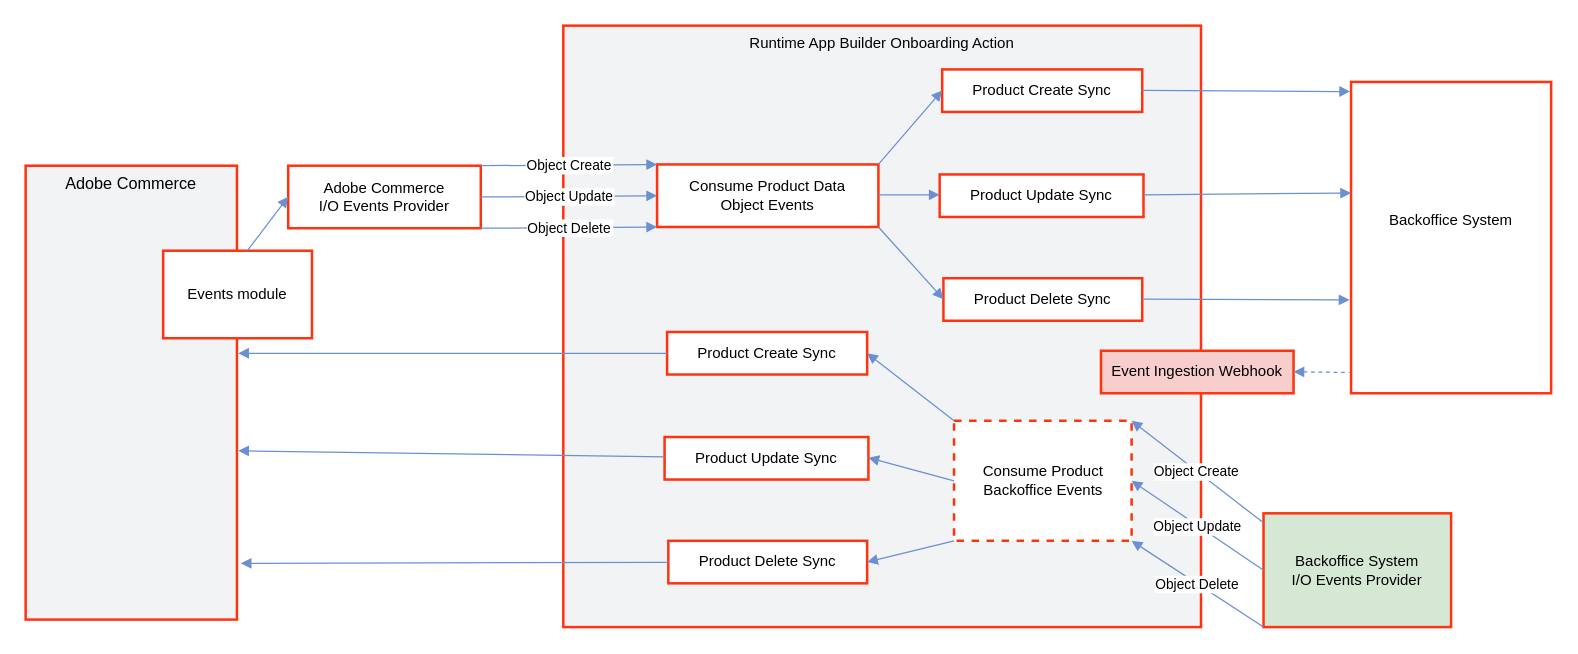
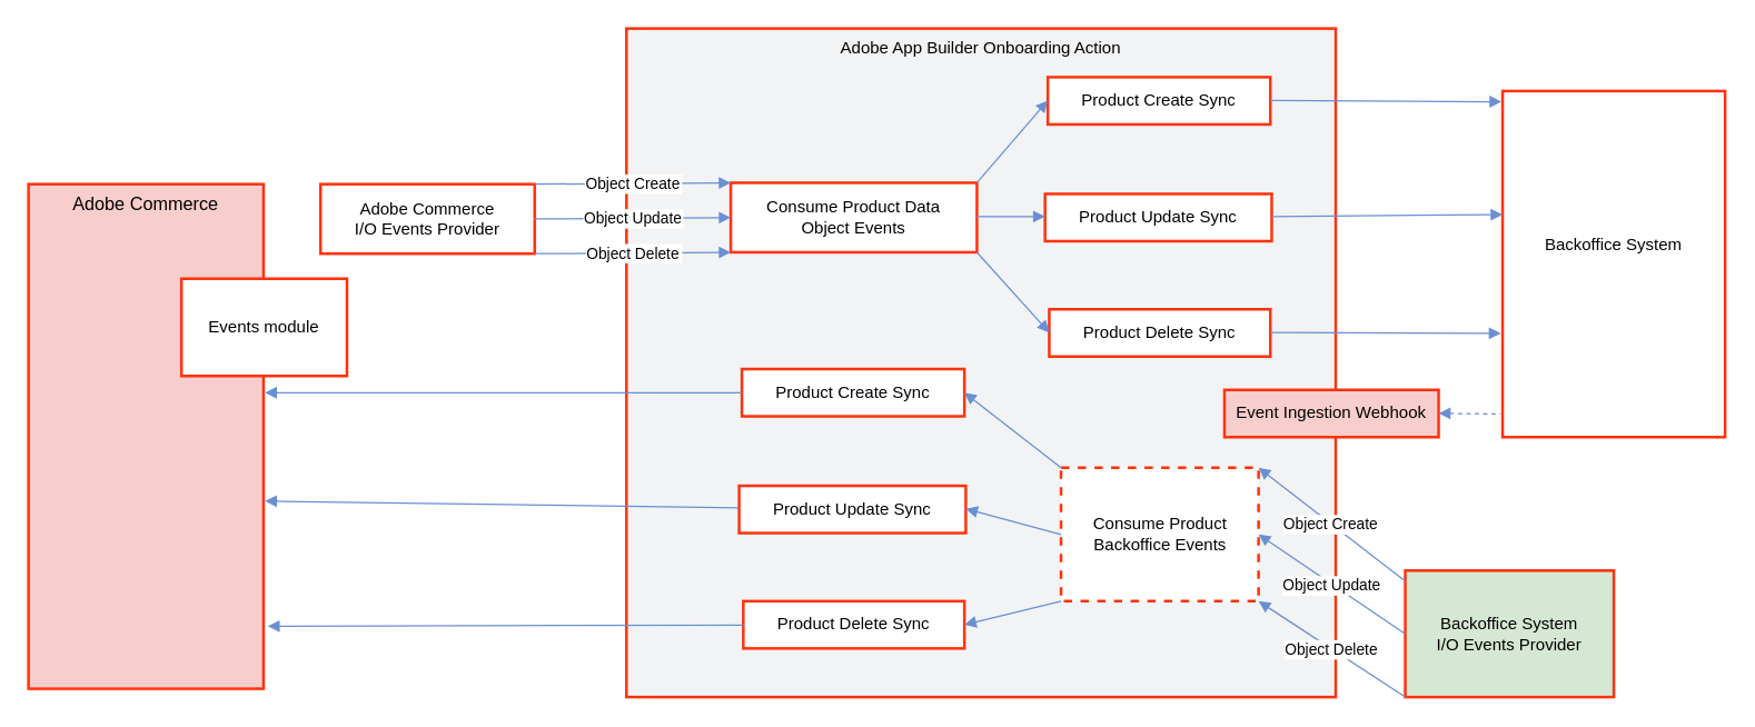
  <mxCell id="0" />
  <mxCell id="1" parent="0" />
- <mxCell id="2" value="Runtime App Builder Onboarding Action" style="whiteSpace=wrap;strokeWidth=2;verticalAlign=top;strokeColor=#FF330F;fillColor=#F2F3F5;" parent="1" vertex="1"><mxGeometry x="450" y="20" width="510" height="481" as="geometry" /></mxCell>
+ <mxCell id="2" value="Adobe App Builder Onboarding Action" style="whiteSpace=wrap;strokeWidth=2;verticalAlign=top;strokeColor=#FF330F;fillColor=#F2F3F5;" parent="1" vertex="1"><mxGeometry x="450" y="20" width="510" height="481" as="geometry" /></mxCell>
  <mxCell id="3" value="Consume Product Data&#10;Object Events" style="whiteSpace=wrap;strokeWidth=2;strokeColor=#FF330F;" parent="1" vertex="1"><mxGeometry x="525" y="131" width="177" height="50" as="geometry" /></mxCell>
  <mxCell id="4" value="Product Create Sync" style="whiteSpace=wrap;strokeWidth=2;strokeColor=#FF330F;" parent="1" vertex="1"><mxGeometry x="753" y="55" width="160" height="34" as="geometry" /></mxCell>
  <mxCell id="5" value="Product Update Sync" style="whiteSpace=wrap;strokeWidth=2;strokeColor=#FF330F;" parent="1" vertex="1"><mxGeometry x="751" y="139" width="163" height="34" as="geometry" /></mxCell>
  <mxCell id="6" value="Product Delete Sync" style="whiteSpace=wrap;strokeWidth=2;strokeColor=#FF330F;" parent="1" vertex="1"><mxGeometry x="754" y="222" width="159" height="34" as="geometry" /></mxCell>
  <mxCell id="7" value="Product Create Sync" style="whiteSpace=wrap;strokeWidth=2;strokeColor=#FF330F;" parent="1" vertex="1"><mxGeometry x="533" y="265" width="160" height="34" as="geometry" /></mxCell>
  <mxCell id="8" value="Product Update Sync" style="whiteSpace=wrap;strokeWidth=2;strokeColor=#FF330F;" parent="1" vertex="1"><mxGeometry x="531" y="349" width="163" height="34" as="geometry" /></mxCell>
  <mxCell id="9" value="Product Delete Sync" style="whiteSpace=wrap;strokeWidth=2;strokeColor=#FF330F;" parent="1" vertex="1"><mxGeometry x="534" y="432" width="159" height="34" as="geometry" /></mxCell>
  <mxCell id="10" value="Consume Product &#10; Backoffice Events" style="whiteSpace=wrap;strokeWidth=2;strokeColor=#FF330F;dashed=1;" parent="1" vertex="1"><mxGeometry x="762.5" y="336" width="142" height="96" as="geometry" /></mxCell>
- <mxCell id="11" value="Adobe Commerce" style="whiteSpace=wrap;strokeWidth=2;verticalAlign=top;strokeColor=#FF330F;fontSize=13;fillColor=#F2F3F5;" parent="1" vertex="1"><mxGeometry x="20" y="132" width="169" height="363" as="geometry" /></mxCell>
+ <mxCell id="11" value="Adobe Commerce" style="whiteSpace=wrap;strokeWidth=2;verticalAlign=top;strokeColor=#FF330F;fontSize=13;fillColor=#f8cecc;" parent="1" vertex="1"><mxGeometry x="20" y="132" width="169" height="363" as="geometry" /></mxCell>
  <mxCell id="12" value="Events module" style="whiteSpace=wrap;strokeWidth=2;strokeColor=#FF330F;" parent="1" vertex="1"><mxGeometry x="130" y="200" width="119" height="70" as="geometry" /></mxCell>
  <mxCell id="13" value="Adobe Commerce &#10;I/O Events Provider" style="whiteSpace=wrap;strokeWidth=2;strokeColor=#FF330F;" parent="1" vertex="1"><mxGeometry x="230" y="132" width="154" height="50" as="geometry" /></mxCell>
  <mxCell id="14" value="Backoffice System &#10; I/O Events Provider" style="boundedLbl=1;backgroundOutline=1;size=10;strokeWidth=2;whiteSpace=wrap;strokeColor=#FF330F;fillColor=#d5e8d4;" parent="1" vertex="1"><mxGeometry x="1010" y="410" width="150" height="91" as="geometry" /></mxCell>
  <mxCell id="15" value="Backoffice System&#10;&#10;" style="boundedLbl=1;backgroundOutline=1;size=10;strokeWidth=2;whiteSpace=wrap;strokeColor=#FF330F;" parent="1" vertex="1"><mxGeometry x="1080" y="65" width="160" height="249" as="geometry" /></mxCell>
  <mxCell id="16" value="Event Ingestion Webhook" style="whiteSpace=wrap;strokeWidth=2;strokeColor=#FF330F;fillColor=#f8cecc;" parent="1" vertex="1"><mxGeometry x="880" y="280" width="154" height="34" as="geometry" /></mxCell>
- <mxCell id="17" value="" style="curved=1;startArrow=none;endArrow=block;exitX=0.565;exitY=0.007;entryX=0.003;entryY=0.497;rounded=0;strokeColor=#6A90D2;" parent="1" source="12" target="13" edge="1"><mxGeometry relative="1" as="geometry" /></mxCell>
  <mxCell id="18" value="Object Create" style="curved=1;startArrow=none;endArrow=block;exitX=1;exitY=0;rounded=0;exitDx=0;exitDy=0;entryX=0;entryY=0;entryDx=0;entryDy=0;strokeColor=#6A90D2;" parent="1" source="13" target="3" edge="1"><mxGeometry relative="1" as="geometry"><mxPoint x="630" y="140" as="targetPoint" /></mxGeometry></mxCell>
  <mxCell id="19" value="Object Update" style="curved=1;startArrow=none;endArrow=block;exitX=1;exitY=0.5;entryX=0;entryY=0.5;rounded=0;exitDx=0;exitDy=0;entryDx=0;entryDy=0;strokeColor=#6A90D2;" parent="1" source="13" target="3" edge="1"><mxGeometry relative="1" as="geometry" /></mxCell>
  <mxCell id="20" value="Object Delete" style="curved=1;startArrow=none;endArrow=block;exitX=1;exitY=1;entryX=0;entryY=1;rounded=0;exitDx=0;exitDy=0;entryDx=0;entryDy=0;strokeColor=#6A90D2;" parent="1" source="13" target="3" edge="1"><mxGeometry relative="1" as="geometry" /></mxCell>
  <mxCell id="21" value="" style="curved=1;startArrow=none;endArrow=block;exitX=1;exitY=0;entryX=0.001;entryY=0.493;rounded=0;exitDx=0;exitDy=0;strokeColor=#6A90D2;endFill=1;" parent="1" source="3" target="4" edge="1"><mxGeometry relative="1" as="geometry" /></mxCell>
  <mxCell id="22" value="" style="curved=1;startArrow=none;endArrow=block;exitX=1.0;exitY=0.493;rounded=0;strokeColor=#6A90D2;entryX=-0.005;entryY=0.031;entryDx=0;entryDy=0;entryPerimeter=0;" parent="1" source="4" target="15" edge="1"><mxGeometry relative="1" as="geometry"><mxPoint x="1110" y="72" as="targetPoint" /></mxGeometry></mxCell>
  <mxCell id="23" value="" style="curved=1;startArrow=none;endArrow=block;exitX=0.996;exitY=0.485;entryX=0.002;entryY=0.478;rounded=0;strokeColor=#6A90D2;endFill=1;" parent="1" source="3" target="5" edge="1"><mxGeometry relative="1" as="geometry"><Array as="points" /></mxGeometry></mxCell>
  <mxCell id="24" value="" style="curved=1;startArrow=none;endArrow=block;exitX=1.005;exitY=0.478;entryX=0;entryY=0.357;rounded=0;entryDx=0;entryDy=0;entryPerimeter=0;strokeColor=#6A90D2;" parent="1" source="5" target="15" edge="1"><mxGeometry relative="1" as="geometry" /></mxCell>
  <mxCell id="25" value="" style="curved=1;startArrow=none;endArrow=block;exitX=1;exitY=1;entryX=-0.002;entryY=0.493;rounded=0;exitDx=0;exitDy=0;strokeColor=#6A90D2;endFill=1;" parent="1" source="3" target="6" edge="1"><mxGeometry relative="1" as="geometry" /></mxCell>
  <mxCell id="26" value="" style="curved=1;startArrow=none;endArrow=block;exitX=0.997;exitY=0.493;rounded=0;strokeColor=#6A90D2;entryX=-0.008;entryY=0.7;entryDx=0;entryDy=0;entryPerimeter=0;" parent="1" source="6" target="15" edge="1"><mxGeometry relative="1" as="geometry"><mxPoint x="1080" y="239" as="targetPoint" /></mxGeometry></mxCell>
  <mxCell id="27" value="Object Create" style="curved=1;startArrow=block;endArrow=none;exitX=1;exitY=0;entryX=-0.001;entryY=0.083;rounded=0;exitDx=0;exitDy=0;startFill=1;strokeColor=#6A90D2;" parent="1" source="10" target="14" edge="1"><mxGeometry x="-0.003" relative="1" as="geometry"><mxPoint as="offset" /></mxGeometry></mxCell>
  <mxCell id="28" value="Object Update" style="curved=1;startArrow=block;endArrow=none;exitX=1;exitY=0.5;entryX=0;entryY=0.5;rounded=0;exitDx=0;exitDy=0;entryDx=0;entryDy=0;startFill=1;strokeColor=#6A90D2;" parent="1" source="10" target="14" edge="1"><mxGeometry relative="1" as="geometry" /></mxCell>
  <mxCell id="29" value="Object Delete" style="curved=0;startArrow=block;endArrow=none;exitX=1;exitY=1;rounded=0;exitDx=0;exitDy=0;entryX=0;entryY=1;entryDx=0;entryDy=0;startFill=1;strokeColor=#6A90D2;" parent="1" source="10" target="14" edge="1"><mxGeometry relative="1" as="geometry"><Array as="points" /><mxPoint x="1190" y="410" as="targetPoint" /></mxGeometry></mxCell>
  <mxCell id="30" value="" style="curved=1;startArrow=block;endArrow=none;exitX=1.001;exitY=0.496;entryX=-0.008;entryY=0.933;rounded=0;entryDx=0;entryDy=0;entryPerimeter=0;startFill=1;strokeColor=#6A90D2;dashed=1;" parent="1" source="16" target="15" edge="1"><mxGeometry relative="1" as="geometry" /></mxCell>
  <mxCell id="31" value="" style="curved=1;startArrow=block;endArrow=none;exitX=1.0;exitY=0.5;entryX=0;entryY=0;rounded=0;entryDx=0;entryDy=0;startFill=1;strokeColor=#6A90D2;" parent="1" source="7" target="10" edge="1"><mxGeometry relative="1" as="geometry" /></mxCell>
  <mxCell id="32" value="" style="curved=1;startArrow=block;endArrow=none;exitX=1.005;exitY=0.485;entryX=0;entryY=0.5;rounded=0;entryDx=0;entryDy=0;startFill=1;strokeColor=#6A90D2;" parent="1" source="8" target="10" edge="1"><mxGeometry relative="1" as="geometry" /></mxCell>
  <mxCell id="33" value="" style="curved=1;startArrow=block;endArrow=none;exitX=0.997;exitY=0.5;entryX=0;entryY=1;rounded=0;entryDx=0;entryDy=0;startFill=1;strokeColor=#6A90D2;" parent="1" source="9" target="10" edge="1"><mxGeometry relative="1" as="geometry" /></mxCell>
  <mxCell id="34" value="" style="curved=1;startArrow=block;endArrow=none;rounded=0;startFill=1;strokeColor=#6A90D2;" parent="1" target="7" edge="1"><mxGeometry relative="1" as="geometry"><Array as="points" /><mxPoint x="190" y="282" as="sourcePoint" /></mxGeometry></mxCell>
  <mxCell id="35" value="" style="curved=1;startArrow=block;endArrow=none;rounded=0;startFill=1;strokeColor=#6A90D2;" parent="1" target="8" edge="1"><mxGeometry relative="1" as="geometry"><Array as="points" /><mxPoint x="190" y="360" as="sourcePoint" /></mxGeometry></mxCell>
  <mxCell id="36" value="" style="curved=1;startArrow=block;endArrow=none;rounded=0;exitX=1.018;exitY=0.876;exitDx=0;exitDy=0;exitPerimeter=0;startFill=1;strokeColor=#6A90D2;" parent="1" source="11" target="9" edge="1"><mxGeometry relative="1" as="geometry"><Array as="points" /></mxGeometry></mxCell>
